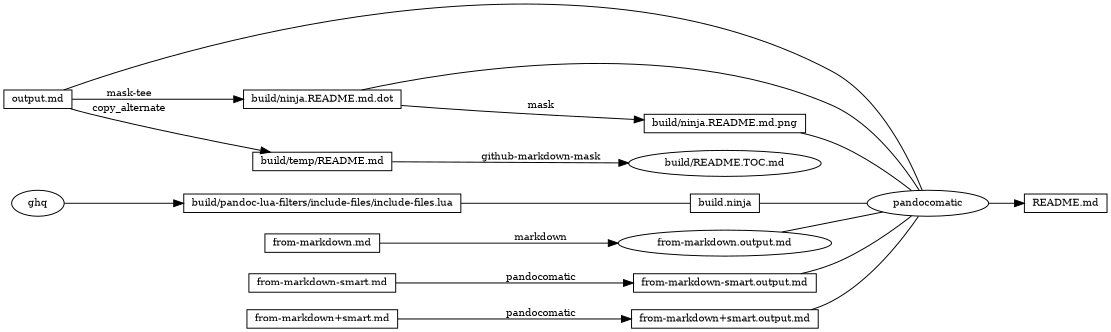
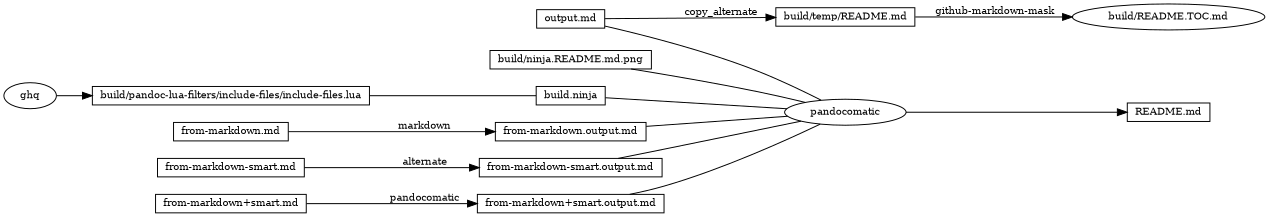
  digraph {
    rankdir=LR
    node [fontsize=10 shape=box]
    edge [fontsize=10]
    n1 [height=0.25 label="README.md"]
    n2 [height=0.25 label=pandocomatic shape=ellipse]
    n3 [height=0.25 label="output.md"]
-   n4 [height=0.25 label="build/ninja.README.md.dot"]
    n5 [height=0.25 label="build/temp/README.md"]
    n6 [height=0.25 label="build/ninja.README.md.png"]
    n7 [height=0.25 label="build/README.TOC.md" shape=ellipse]
    n8 [height=0.25 label="build.ninja"]
    n9 [height=0.25 label="build/pandoc-lua-filters/include-files/include-files.lua"]
-   n10 [height=0.25 label="from-markdown.output.md" shape=ellipse]
+   n10 [height=0.25 label="from-markdown.output.md"]
    n11 [height=0.25 label="from-markdown-smart.output.md"]
    n12 [height=0.25 label="from-markdown+smart.output.md"]
    n13 [height=0.25 label=ghq shape=ellipse]
    n14 [height=0.25 label="from-markdown.md"]
    n15 [height=0.25 label="from-markdown-smart.md"]
    n16 [height=0.25 label="from-markdown+smart.md"]
    n2 -> n1
    n3 -> n2 [arrowhead=none]
-   n3 -> n4 [label=" mask-tee"]
    n3 -> n5 [label=" copy_alternate"]
-   n4 -> n2 [arrowhead=none]
-   n4 -> n6 [label=" mask"]
    n5 -> n7 [label=" github-markdown-mask"]
    n6 -> n2 [arrowhead=none]
    n8 -> n2 [arrowhead=none]
    n9 -> n8 [arrowhead=none]
    n10 -> n2 [arrowhead=none]
    n11 -> n2 [arrowhead=none]
    n12 -> n2 [arrowhead=none]
    n13 -> n9
    n14 -> n10 [label=" markdown"]
-   n15 -> n11 [label=" pandocomatic"]
+   n15 -> n11 [label=" alternate"]
    n16 -> n12 [label=" pandocomatic"]
  }
